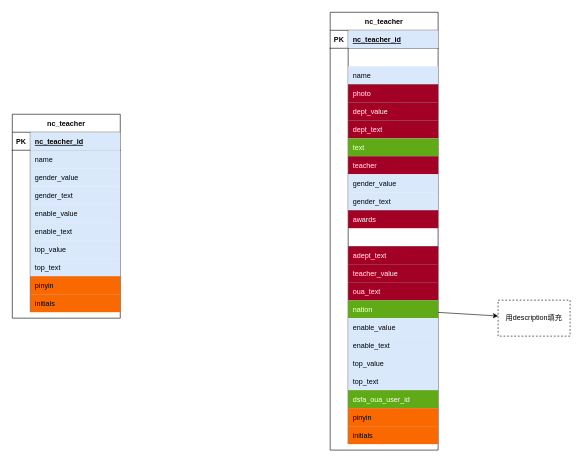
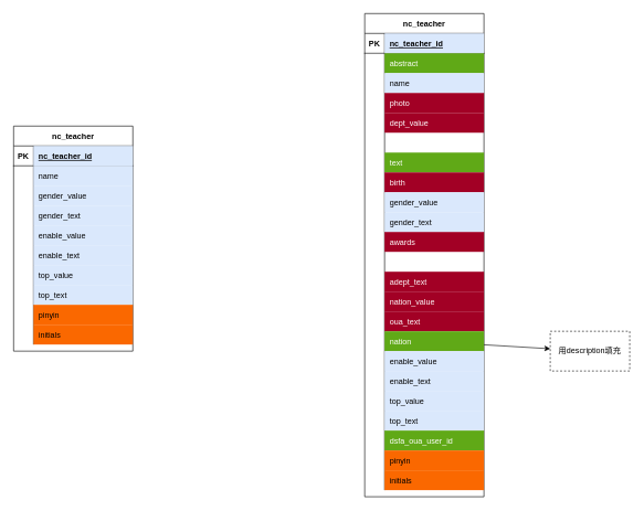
  <mxCell id="0" />
  <mxCell id="1" parent="0" />
  <mxCell id="2" value="nc_teacher" style="shape=table;startSize=30;container=1;collapsible=1;childLayout=tableLayout;fixedRows=1;rowLines=0;fontStyle=1;align=center;resizeLast=1;" parent="1" vertex="1"><mxGeometry x="20" y="190" width="180" height="340" as="geometry" /></mxCell>
  <mxCell id="3" value="" style="shape=partialRectangle;collapsible=0;dropTarget=0;pointerEvents=0;fillColor=none;top=0;left=0;bottom=1;right=0;points=[[0,0.5],[1,0.5]];portConstraint=eastwest;" parent="2" vertex="1"><mxGeometry y="30" width="180" height="30" as="geometry" /></mxCell>
  <mxCell id="4" value="PK" style="shape=partialRectangle;connectable=0;fillColor=none;top=0;left=0;bottom=0;right=0;fontStyle=1;overflow=hidden;" parent="3" vertex="1"><mxGeometry width="30" height="30" as="geometry" /></mxCell>
  <mxCell id="5" value="nc_teacher_id" style="shape=partialRectangle;connectable=0;fillColor=#dae8fc;top=0;left=0;bottom=0;right=0;align=left;spacingLeft=6;fontStyle=5;overflow=hidden;strokeColor=#6c8ebf;" parent="3" vertex="1"><mxGeometry x="30" width="150" height="30" as="geometry" /></mxCell>
  <mxCell id="6" value="" style="shape=partialRectangle;collapsible=0;dropTarget=0;pointerEvents=0;fillColor=none;top=0;left=0;bottom=0;right=0;points=[[0,0.5],[1,0.5]];portConstraint=eastwest;" parent="2" vertex="1"><mxGeometry y="60" width="180" height="30" as="geometry" /></mxCell>
  <mxCell id="7" value="" style="shape=partialRectangle;connectable=0;fillColor=none;top=0;left=0;bottom=0;right=0;editable=1;overflow=hidden;" parent="6" vertex="1"><mxGeometry width="30" height="30" as="geometry" /></mxCell>
  <mxCell id="8" value="name" style="shape=partialRectangle;connectable=0;fillColor=#dae8fc;top=0;left=0;bottom=0;right=0;align=left;spacingLeft=6;overflow=hidden;strokeColor=#6c8ebf;" parent="6" vertex="1"><mxGeometry x="30" width="150" height="30" as="geometry" /></mxCell>
  <mxCell id="9" value="" style="shape=partialRectangle;collapsible=0;dropTarget=0;pointerEvents=0;fillColor=none;top=0;left=0;bottom=0;right=0;points=[[0,0.5],[1,0.5]];portConstraint=eastwest;" parent="2" vertex="1"><mxGeometry y="90" width="180" height="30" as="geometry" /></mxCell>
  <mxCell id="10" value="" style="shape=partialRectangle;connectable=0;fillColor=none;top=0;left=0;bottom=0;right=0;editable=1;overflow=hidden;" parent="9" vertex="1"><mxGeometry width="30" height="30" as="geometry" /></mxCell>
  <mxCell id="11" value="gender_value" style="shape=partialRectangle;connectable=0;fillColor=#dae8fc;top=0;left=0;bottom=0;right=0;align=left;spacingLeft=6;overflow=hidden;strokeColor=#6c8ebf;" parent="9" vertex="1"><mxGeometry x="30" width="150" height="30" as="geometry" /></mxCell>
  <mxCell id="12" value="" style="shape=partialRectangle;collapsible=0;dropTarget=0;pointerEvents=0;fillColor=none;top=0;left=0;bottom=0;right=0;points=[[0,0.5],[1,0.5]];portConstraint=eastwest;" parent="2" vertex="1"><mxGeometry y="120" width="180" height="30" as="geometry" /></mxCell>
  <mxCell id="13" value="" style="shape=partialRectangle;connectable=0;fillColor=none;top=0;left=0;bottom=0;right=0;editable=1;overflow=hidden;" parent="12" vertex="1"><mxGeometry width="30" height="30" as="geometry" /></mxCell>
  <mxCell id="14" value="gender_text" style="shape=partialRectangle;connectable=0;fillColor=#dae8fc;top=0;left=0;bottom=0;right=0;align=left;spacingLeft=6;overflow=hidden;strokeColor=#6c8ebf;" parent="12" vertex="1"><mxGeometry x="30" width="150" height="30" as="geometry" /></mxCell>
  <mxCell id="15" value="" style="shape=partialRectangle;collapsible=0;dropTarget=0;pointerEvents=0;fillColor=none;top=0;left=0;bottom=0;right=0;points=[[0,0.5],[1,0.5]];portConstraint=eastwest;" parent="2" vertex="1"><mxGeometry y="150" width="180" height="30" as="geometry" /></mxCell>
  <mxCell id="16" value="" style="shape=partialRectangle;connectable=0;fillColor=none;top=0;left=0;bottom=0;right=0;editable=1;overflow=hidden;" parent="15" vertex="1"><mxGeometry width="30" height="30" as="geometry" /></mxCell>
  <mxCell id="17" value="enable_value" style="shape=partialRectangle;connectable=0;fillColor=#dae8fc;top=0;left=0;bottom=0;right=0;align=left;spacingLeft=6;overflow=hidden;strokeColor=#6c8ebf;" parent="15" vertex="1"><mxGeometry x="30" width="150" height="30" as="geometry" /></mxCell>
  <mxCell id="18" value="" style="shape=partialRectangle;collapsible=0;dropTarget=0;pointerEvents=0;fillColor=none;top=0;left=0;bottom=0;right=0;points=[[0,0.5],[1,0.5]];portConstraint=eastwest;" parent="2" vertex="1"><mxGeometry y="180" width="180" height="30" as="geometry" /></mxCell>
  <mxCell id="19" value="" style="shape=partialRectangle;connectable=0;fillColor=none;top=0;left=0;bottom=0;right=0;editable=1;overflow=hidden;" parent="18" vertex="1"><mxGeometry width="30" height="30" as="geometry" /></mxCell>
  <mxCell id="20" value="enable_text" style="shape=partialRectangle;connectable=0;fillColor=#dae8fc;top=0;left=0;bottom=0;right=0;align=left;spacingLeft=6;overflow=hidden;strokeColor=#6c8ebf;" parent="18" vertex="1"><mxGeometry x="30" width="150" height="30" as="geometry" /></mxCell>
  <mxCell id="21" value="" style="shape=partialRectangle;collapsible=0;dropTarget=0;pointerEvents=0;fillColor=none;top=0;left=0;bottom=0;right=0;points=[[0,0.5],[1,0.5]];portConstraint=eastwest;" parent="2" vertex="1"><mxGeometry y="210" width="180" height="30" as="geometry" /></mxCell>
  <mxCell id="22" value="" style="shape=partialRectangle;connectable=0;fillColor=none;top=0;left=0;bottom=0;right=0;editable=1;overflow=hidden;" parent="21" vertex="1"><mxGeometry width="30" height="30" as="geometry" /></mxCell>
  <mxCell id="23" value="top_value" style="shape=partialRectangle;connectable=0;fillColor=#dae8fc;top=0;left=0;bottom=0;right=0;align=left;spacingLeft=6;overflow=hidden;strokeColor=#6c8ebf;" parent="21" vertex="1"><mxGeometry x="30" width="150" height="30" as="geometry" /></mxCell>
  <mxCell id="24" value="" style="shape=partialRectangle;collapsible=0;dropTarget=0;pointerEvents=0;fillColor=none;top=0;left=0;bottom=0;right=0;points=[[0,0.5],[1,0.5]];portConstraint=eastwest;" parent="2" vertex="1"><mxGeometry y="240" width="180" height="30" as="geometry" /></mxCell>
  <mxCell id="25" value="" style="shape=partialRectangle;connectable=0;fillColor=none;top=0;left=0;bottom=0;right=0;editable=1;overflow=hidden;" parent="24" vertex="1"><mxGeometry width="30" height="30" as="geometry" /></mxCell>
  <mxCell id="26" value="top_text" style="shape=partialRectangle;connectable=0;fillColor=#dae8fc;top=0;left=0;bottom=0;right=0;align=left;spacingLeft=6;overflow=hidden;strokeColor=#6c8ebf;" parent="24" vertex="1"><mxGeometry x="30" width="150" height="30" as="geometry" /></mxCell>
  <mxCell id="27" value="" style="shape=partialRectangle;collapsible=0;dropTarget=0;pointerEvents=0;fillColor=none;top=0;left=0;bottom=0;right=0;points=[[0,0.5],[1,0.5]];portConstraint=eastwest;" parent="2" vertex="1"><mxGeometry y="270" width="180" height="30" as="geometry" /></mxCell>
  <mxCell id="28" value="" style="shape=partialRectangle;connectable=0;fillColor=none;top=0;left=0;bottom=0;right=0;editable=1;overflow=hidden;" parent="27" vertex="1"><mxGeometry width="30" height="30" as="geometry" /></mxCell>
  <mxCell id="29" value="pinyin" style="shape=partialRectangle;connectable=0;fillColor=#fa6800;top=0;left=0;bottom=0;right=0;align=left;spacingLeft=6;overflow=hidden;strokeColor=#C73500;fontColor=#000000;" parent="27" vertex="1"><mxGeometry x="30" width="150" height="30" as="geometry" /></mxCell>
  <mxCell id="30" value="" style="shape=partialRectangle;collapsible=0;dropTarget=0;pointerEvents=0;fillColor=none;top=0;left=0;bottom=0;right=0;points=[[0,0.5],[1,0.5]];portConstraint=eastwest;" parent="2" vertex="1"><mxGeometry y="300" width="180" height="30" as="geometry" /></mxCell>
  <mxCell id="31" value="" style="shape=partialRectangle;connectable=0;fillColor=none;top=0;left=0;bottom=0;right=0;editable=1;overflow=hidden;" parent="30" vertex="1"><mxGeometry width="30" height="30" as="geometry" /></mxCell>
  <mxCell id="32" value="initials" style="shape=partialRectangle;connectable=0;fillColor=#fa6800;top=0;left=0;bottom=0;right=0;align=left;spacingLeft=6;overflow=hidden;strokeColor=#C73500;fontColor=#000000;" parent="30" vertex="1"><mxGeometry x="30" width="150" height="30" as="geometry" /></mxCell>
  <mxCell id="33" value="nc_teacher" style="shape=table;startSize=30;container=1;collapsible=1;childLayout=tableLayout;fixedRows=1;rowLines=0;fontStyle=1;align=center;resizeLast=1;" parent="1" vertex="1"><mxGeometry x="550" y="20" width="180" height="730" as="geometry" /></mxCell>
  <mxCell id="34" value="" style="shape=partialRectangle;collapsible=0;dropTarget=0;pointerEvents=0;fillColor=none;top=0;left=0;bottom=1;right=0;points=[[0,0.5],[1,0.5]];portConstraint=eastwest;" parent="33" vertex="1"><mxGeometry y="30" width="180" height="30" as="geometry" /></mxCell>
  <mxCell id="35" value="PK" style="shape=partialRectangle;connectable=0;fillColor=none;top=0;left=0;bottom=0;right=0;fontStyle=1;overflow=hidden;" parent="34" vertex="1"><mxGeometry width="30" height="30" as="geometry" /></mxCell>
  <mxCell id="36" value="nc_teacher_id" style="shape=partialRectangle;connectable=0;fillColor=#dae8fc;top=0;left=0;bottom=0;right=0;align=left;spacingLeft=6;fontStyle=5;overflow=hidden;strokeColor=#6c8ebf;" parent="34" vertex="1"><mxGeometry x="30" width="150" height="30" as="geometry" /></mxCell>
  <mxCell id="37" value="" style="shape=partialRectangle;collapsible=0;dropTarget=0;pointerEvents=0;fillColor=none;top=0;left=0;bottom=0;right=0;points=[[0,0.5],[1,0.5]];portConstraint=eastwest;" parent="33" vertex="1"><mxGeometry y="60" width="180" height="30" as="geometry" /></mxCell>
  <mxCell id="38" value="" style="shape=partialRectangle;connectable=0;fillColor=none;top=0;left=0;bottom=0;right=0;editable=1;overflow=hidden;" parent="37" vertex="1"><mxGeometry width="30" height="30" as="geometry" /></mxCell>
+ <mxCell id="39" value="abstract" style="shape=partialRectangle;connectable=0;top=0;left=0;bottom=0;right=0;align=left;spacingLeft=6;overflow=hidden;fillColor=#60a917;strokeColor=#2D7600;fontColor=#ffffff;" parent="37" vertex="1"><mxGeometry x="30" width="150" height="30" as="geometry" /></mxCell>
  <mxCell id="40" value="" style="shape=partialRectangle;collapsible=0;dropTarget=0;pointerEvents=0;fillColor=none;top=0;left=0;bottom=0;right=0;points=[[0,0.5],[1,0.5]];portConstraint=eastwest;" parent="33" vertex="1"><mxGeometry y="90" width="180" height="30" as="geometry" /></mxCell>
  <mxCell id="41" value="" style="shape=partialRectangle;connectable=0;fillColor=none;top=0;left=0;bottom=0;right=0;editable=1;overflow=hidden;" parent="40" vertex="1"><mxGeometry width="30" height="30" as="geometry" /></mxCell>
  <mxCell id="42" value="name" style="shape=partialRectangle;connectable=0;fillColor=#dae8fc;top=0;left=0;bottom=0;right=0;align=left;spacingLeft=6;overflow=hidden;strokeColor=#6c8ebf;" parent="40" vertex="1"><mxGeometry x="30" width="150" height="30" as="geometry" /></mxCell>
  <mxCell id="43" value="" style="shape=partialRectangle;collapsible=0;dropTarget=0;pointerEvents=0;fillColor=none;top=0;left=0;bottom=0;right=0;points=[[0,0.5],[1,0.5]];portConstraint=eastwest;" parent="33" vertex="1"><mxGeometry y="120" width="180" height="30" as="geometry" /></mxCell>
  <mxCell id="44" value="" style="shape=partialRectangle;connectable=0;fillColor=none;top=0;left=0;bottom=0;right=0;editable=1;overflow=hidden;" parent="43" vertex="1"><mxGeometry width="30" height="30" as="geometry" /></mxCell>
  <mxCell id="45" value="photo" style="shape=partialRectangle;connectable=0;top=0;left=0;bottom=0;right=0;align=left;spacingLeft=6;overflow=hidden;fillColor=#a20025;strokeColor=#6F0000;fontColor=#ffffff;" parent="43" vertex="1"><mxGeometry x="30" width="150" height="30" as="geometry" /></mxCell>
  <mxCell id="46" value="" style="shape=partialRectangle;collapsible=0;dropTarget=0;pointerEvents=0;fillColor=none;top=0;left=0;bottom=0;right=0;points=[[0,0.5],[1,0.5]];portConstraint=eastwest;" parent="33" vertex="1"><mxGeometry y="150" width="180" height="30" as="geometry" /></mxCell>
  <mxCell id="47" value="" style="shape=partialRectangle;connectable=0;fillColor=none;top=0;left=0;bottom=0;right=0;editable=1;overflow=hidden;" parent="46" vertex="1"><mxGeometry width="30" height="30" as="geometry" /></mxCell>
  <mxCell id="48" value="dept_value" style="shape=partialRectangle;connectable=0;top=0;left=0;bottom=0;right=0;align=left;spacingLeft=6;overflow=hidden;fillColor=#a20025;strokeColor=#6F0000;fontColor=#ffffff;" parent="46" vertex="1"><mxGeometry x="30" width="150" height="30" as="geometry" /></mxCell>
  <mxCell id="49" value="" style="shape=partialRectangle;collapsible=0;dropTarget=0;pointerEvents=0;fillColor=none;top=0;left=0;bottom=0;right=0;points=[[0,0.5],[1,0.5]];portConstraint=eastwest;" parent="33" vertex="1"><mxGeometry y="180" width="180" height="30" as="geometry" /></mxCell>
  <mxCell id="50" value="" style="shape=partialRectangle;connectable=0;fillColor=none;top=0;left=0;bottom=0;right=0;editable=1;overflow=hidden;" parent="49" vertex="1"><mxGeometry width="30" height="30" as="geometry" /></mxCell>
- <mxCell id="51" value="dept_text" style="shape=partialRectangle;connectable=0;top=0;left=0;bottom=0;right=0;align=left;spacingLeft=6;overflow=hidden;fillColor=#a20025;strokeColor=#6F0000;fontColor=#ffffff;" parent="49" vertex="1"><mxGeometry x="30" width="150" height="30" as="geometry" /></mxCell>
  <mxCell id="52" value="" style="shape=partialRectangle;collapsible=0;dropTarget=0;pointerEvents=0;fillColor=none;top=0;left=0;bottom=0;right=0;points=[[0,0.5],[1,0.5]];portConstraint=eastwest;" parent="33" vertex="1"><mxGeometry y="210" width="180" height="30" as="geometry" /></mxCell>
  <mxCell id="53" value="" style="shape=partialRectangle;connectable=0;fillColor=none;top=0;left=0;bottom=0;right=0;editable=1;overflow=hidden;" parent="52" vertex="1"><mxGeometry width="30" height="30" as="geometry" /></mxCell>
  <mxCell id="54" value="text" style="shape=partialRectangle;connectable=0;top=0;left=0;bottom=0;right=0;align=left;spacingLeft=6;overflow=hidden;fillColor=#60a917;strokeColor=#2D7600;fontColor=#ffffff;" parent="52" vertex="1"><mxGeometry x="30" width="150" height="30" as="geometry" /></mxCell>
  <mxCell id="55" value="" style="shape=partialRectangle;collapsible=0;dropTarget=0;pointerEvents=0;fillColor=none;top=0;left=0;bottom=0;right=0;points=[[0,0.5],[1,0.5]];portConstraint=eastwest;" parent="33" vertex="1"><mxGeometry y="240" width="180" height="30" as="geometry" /></mxCell>
  <mxCell id="56" value="" style="shape=partialRectangle;connectable=0;fillColor=none;top=0;left=0;bottom=0;right=0;editable=1;overflow=hidden;" parent="55" vertex="1"><mxGeometry width="30" height="30" as="geometry" /></mxCell>
- <mxCell id="57" value="teacher" style="shape=partialRectangle;connectable=0;top=0;left=0;bottom=0;right=0;align=left;spacingLeft=6;overflow=hidden;fillColor=#a20025;strokeColor=#6F0000;fontColor=#ffffff;" parent="55" vertex="1"><mxGeometry x="30" width="150" height="30" as="geometry" /></mxCell>
+ <mxCell id="57" value="birth" style="shape=partialRectangle;connectable=0;top=0;left=0;bottom=0;right=0;align=left;spacingLeft=6;overflow=hidden;fillColor=#a20025;strokeColor=#6F0000;fontColor=#ffffff;" parent="55" vertex="1"><mxGeometry x="30" width="150" height="30" as="geometry" /></mxCell>
  <mxCell id="58" value="" style="shape=partialRectangle;collapsible=0;dropTarget=0;pointerEvents=0;fillColor=none;top=0;left=0;bottom=0;right=0;points=[[0,0.5],[1,0.5]];portConstraint=eastwest;" parent="33" vertex="1"><mxGeometry y="270" width="180" height="30" as="geometry" /></mxCell>
  <mxCell id="59" value="" style="shape=partialRectangle;connectable=0;fillColor=none;top=0;left=0;bottom=0;right=0;editable=1;overflow=hidden;" parent="58" vertex="1"><mxGeometry width="30" height="30" as="geometry" /></mxCell>
  <mxCell id="60" value="gender_value" style="shape=partialRectangle;connectable=0;fillColor=#dae8fc;top=0;left=0;bottom=0;right=0;align=left;spacingLeft=6;overflow=hidden;strokeColor=#6c8ebf;" parent="58" vertex="1"><mxGeometry x="30" width="150" height="30" as="geometry" /></mxCell>
  <mxCell id="61" value="" style="shape=partialRectangle;collapsible=0;dropTarget=0;pointerEvents=0;fillColor=none;top=0;left=0;bottom=0;right=0;points=[[0,0.5],[1,0.5]];portConstraint=eastwest;" parent="33" vertex="1"><mxGeometry y="300" width="180" height="30" as="geometry" /></mxCell>
  <mxCell id="62" value="" style="shape=partialRectangle;connectable=0;fillColor=none;top=0;left=0;bottom=0;right=0;editable=1;overflow=hidden;" parent="61" vertex="1"><mxGeometry width="30" height="30" as="geometry" /></mxCell>
  <mxCell id="63" value="gender_text" style="shape=partialRectangle;connectable=0;fillColor=#dae8fc;top=0;left=0;bottom=0;right=0;align=left;spacingLeft=6;overflow=hidden;strokeColor=#6c8ebf;" parent="61" vertex="1"><mxGeometry x="30" width="150" height="30" as="geometry" /></mxCell>
  <mxCell id="64" value="" style="shape=partialRectangle;collapsible=0;dropTarget=0;pointerEvents=0;fillColor=none;top=0;left=0;bottom=0;right=0;points=[[0,0.5],[1,0.5]];portConstraint=eastwest;" parent="33" vertex="1"><mxGeometry y="330" width="180" height="30" as="geometry" /></mxCell>
  <mxCell id="65" value="" style="shape=partialRectangle;connectable=0;fillColor=none;top=0;left=0;bottom=0;right=0;editable=1;overflow=hidden;" parent="64" vertex="1"><mxGeometry width="30" height="30" as="geometry" /></mxCell>
  <mxCell id="66" value="awards" style="shape=partialRectangle;connectable=0;top=0;left=0;bottom=0;right=0;align=left;spacingLeft=6;overflow=hidden;fillColor=#a20025;strokeColor=#6F0000;fontColor=#ffffff;" parent="64" vertex="1"><mxGeometry x="30" width="150" height="30" as="geometry" /></mxCell>
  <mxCell id="67" value="" style="shape=partialRectangle;collapsible=0;dropTarget=0;pointerEvents=0;fillColor=none;top=0;left=0;bottom=0;right=0;points=[[0,0.5],[1,0.5]];portConstraint=eastwest;" parent="33" vertex="1"><mxGeometry y="360" width="180" height="30" as="geometry" /></mxCell>
  <mxCell id="68" value="" style="shape=partialRectangle;connectable=0;fillColor=none;top=0;left=0;bottom=0;right=0;editable=1;overflow=hidden;" parent="67" vertex="1"><mxGeometry width="30" height="30" as="geometry" /></mxCell>
  <mxCell id="69" value="" style="shape=partialRectangle;collapsible=0;dropTarget=0;pointerEvents=0;fillColor=none;top=0;left=0;bottom=0;right=0;points=[[0,0.5],[1,0.5]];portConstraint=eastwest;" parent="33" vertex="1"><mxGeometry y="390" width="180" height="30" as="geometry" /></mxCell>
  <mxCell id="70" value="" style="shape=partialRectangle;connectable=0;fillColor=none;top=0;left=0;bottom=0;right=0;editable=1;overflow=hidden;" parent="69" vertex="1"><mxGeometry width="30" height="30" as="geometry" /></mxCell>
  <mxCell id="71" value="adept_text" style="shape=partialRectangle;connectable=0;top=0;left=0;bottom=0;right=0;align=left;spacingLeft=6;overflow=hidden;fillColor=#a20025;strokeColor=#6F0000;fontColor=#ffffff;" parent="69" vertex="1"><mxGeometry x="30" width="150" height="30" as="geometry" /></mxCell>
  <mxCell id="72" value="" style="shape=partialRectangle;collapsible=0;dropTarget=0;pointerEvents=0;fillColor=none;top=0;left=0;bottom=0;right=0;points=[[0,0.5],[1,0.5]];portConstraint=eastwest;" parent="33" vertex="1"><mxGeometry y="420" width="180" height="30" as="geometry" /></mxCell>
  <mxCell id="73" value="" style="shape=partialRectangle;connectable=0;fillColor=none;top=0;left=0;bottom=0;right=0;editable=1;overflow=hidden;" parent="72" vertex="1"><mxGeometry width="30" height="30" as="geometry" /></mxCell>
- <mxCell id="74" value="teacher_value" style="shape=partialRectangle;connectable=0;top=0;left=0;bottom=0;right=0;align=left;spacingLeft=6;overflow=hidden;fillColor=#a20025;strokeColor=#6F0000;fontColor=#ffffff;" parent="72" vertex="1"><mxGeometry x="30" width="150" height="30" as="geometry" /></mxCell>
+ <mxCell id="74" value="nation_value" style="shape=partialRectangle;connectable=0;top=0;left=0;bottom=0;right=0;align=left;spacingLeft=6;overflow=hidden;fillColor=#a20025;strokeColor=#6F0000;fontColor=#ffffff;" parent="72" vertex="1"><mxGeometry x="30" width="150" height="30" as="geometry" /></mxCell>
  <mxCell id="75" value="" style="shape=partialRectangle;collapsible=0;dropTarget=0;pointerEvents=0;fillColor=none;top=0;left=0;bottom=0;right=0;points=[[0,0.5],[1,0.5]];portConstraint=eastwest;" parent="33" vertex="1"><mxGeometry y="450" width="180" height="30" as="geometry" /></mxCell>
  <mxCell id="76" value="" style="shape=partialRectangle;connectable=0;fillColor=none;top=0;left=0;bottom=0;right=0;editable=1;overflow=hidden;" parent="75" vertex="1"><mxGeometry width="30" height="30" as="geometry" /></mxCell>
  <mxCell id="77" value="oua_text" style="shape=partialRectangle;connectable=0;top=0;left=0;bottom=0;right=0;align=left;spacingLeft=6;overflow=hidden;fillColor=#a20025;strokeColor=#6F0000;fontColor=#ffffff;" parent="75" vertex="1"><mxGeometry x="30" width="150" height="30" as="geometry" /></mxCell>
  <mxCell id="78" value="" style="shape=partialRectangle;collapsible=0;dropTarget=0;pointerEvents=0;fillColor=none;top=0;left=0;bottom=0;right=0;points=[[0,0.5],[1,0.5]];portConstraint=eastwest;" parent="33" vertex="1"><mxGeometry y="480" width="180" height="30" as="geometry" /></mxCell>
  <mxCell id="79" value="" style="shape=partialRectangle;connectable=0;fillColor=none;top=0;left=0;bottom=0;right=0;editable=1;overflow=hidden;" parent="78" vertex="1"><mxGeometry width="30" height="30" as="geometry" /></mxCell>
  <mxCell id="80" value="nation" style="shape=partialRectangle;connectable=0;top=0;left=0;bottom=0;right=0;align=left;spacingLeft=6;overflow=hidden;fillColor=#60a917;strokeColor=#2D7600;fontColor=#ffffff;" parent="78" vertex="1"><mxGeometry x="30" width="150" height="30" as="geometry" /></mxCell>
  <mxCell id="81" value="" style="shape=partialRectangle;collapsible=0;dropTarget=0;pointerEvents=0;fillColor=none;top=0;left=0;bottom=0;right=0;points=[[0,0.5],[1,0.5]];portConstraint=eastwest;" parent="33" vertex="1"><mxGeometry y="510" width="180" height="30" as="geometry" /></mxCell>
  <mxCell id="82" value="" style="shape=partialRectangle;connectable=0;fillColor=none;top=0;left=0;bottom=0;right=0;editable=1;overflow=hidden;" parent="81" vertex="1"><mxGeometry width="30" height="30" as="geometry" /></mxCell>
  <mxCell id="83" value="enable_value" style="shape=partialRectangle;connectable=0;fillColor=#dae8fc;top=0;left=0;bottom=0;right=0;align=left;spacingLeft=6;overflow=hidden;strokeColor=#6c8ebf;" parent="81" vertex="1"><mxGeometry x="30" width="150" height="30" as="geometry" /></mxCell>
  <mxCell id="84" value="" style="shape=partialRectangle;collapsible=0;dropTarget=0;pointerEvents=0;fillColor=none;top=0;left=0;bottom=0;right=0;points=[[0,0.5],[1,0.5]];portConstraint=eastwest;" parent="33" vertex="1"><mxGeometry y="540" width="180" height="30" as="geometry" /></mxCell>
  <mxCell id="85" value="" style="shape=partialRectangle;connectable=0;fillColor=none;top=0;left=0;bottom=0;right=0;editable=1;overflow=hidden;" parent="84" vertex="1"><mxGeometry width="30" height="30" as="geometry" /></mxCell>
  <mxCell id="86" value="enable_text" style="shape=partialRectangle;connectable=0;fillColor=#dae8fc;top=0;left=0;bottom=0;right=0;align=left;spacingLeft=6;overflow=hidden;strokeColor=#6c8ebf;" parent="84" vertex="1"><mxGeometry x="30" width="150" height="30" as="geometry" /></mxCell>
  <mxCell id="87" value="" style="shape=partialRectangle;collapsible=0;dropTarget=0;pointerEvents=0;fillColor=none;top=0;left=0;bottom=0;right=0;points=[[0,0.5],[1,0.5]];portConstraint=eastwest;" parent="33" vertex="1"><mxGeometry y="570" width="180" height="30" as="geometry" /></mxCell>
  <mxCell id="88" value="" style="shape=partialRectangle;connectable=0;fillColor=none;top=0;left=0;bottom=0;right=0;editable=1;overflow=hidden;" parent="87" vertex="1"><mxGeometry width="30" height="30" as="geometry" /></mxCell>
  <mxCell id="89" value="top_value" style="shape=partialRectangle;connectable=0;fillColor=#dae8fc;top=0;left=0;bottom=0;right=0;align=left;spacingLeft=6;overflow=hidden;strokeColor=#6c8ebf;" parent="87" vertex="1"><mxGeometry x="30" width="150" height="30" as="geometry" /></mxCell>
  <mxCell id="90" value="" style="shape=partialRectangle;collapsible=0;dropTarget=0;pointerEvents=0;fillColor=none;top=0;left=0;bottom=0;right=0;points=[[0,0.5],[1,0.5]];portConstraint=eastwest;" parent="33" vertex="1"><mxGeometry y="600" width="180" height="30" as="geometry" /></mxCell>
  <mxCell id="91" value="" style="shape=partialRectangle;connectable=0;fillColor=none;top=0;left=0;bottom=0;right=0;editable=1;overflow=hidden;" parent="90" vertex="1"><mxGeometry width="30" height="30" as="geometry" /></mxCell>
  <mxCell id="92" value="top_text" style="shape=partialRectangle;connectable=0;fillColor=#dae8fc;top=0;left=0;bottom=0;right=0;align=left;spacingLeft=6;overflow=hidden;strokeColor=#6c8ebf;" parent="90" vertex="1"><mxGeometry x="30" width="150" height="30" as="geometry" /></mxCell>
  <mxCell id="93" value="" style="shape=partialRectangle;collapsible=0;dropTarget=0;pointerEvents=0;fillColor=none;top=0;left=0;bottom=0;right=0;points=[[0,0.5],[1,0.5]];portConstraint=eastwest;" parent="33" vertex="1"><mxGeometry y="630" width="180" height="30" as="geometry" /></mxCell>
  <mxCell id="94" value="" style="shape=partialRectangle;connectable=0;fillColor=none;top=0;left=0;bottom=0;right=0;editable=1;overflow=hidden;" parent="93" vertex="1"><mxGeometry width="30" height="30" as="geometry" /></mxCell>
  <mxCell id="95" value="dsfa_oua_user_id" style="shape=partialRectangle;connectable=0;top=0;left=0;bottom=0;right=0;align=left;spacingLeft=6;overflow=hidden;fillColor=#60a917;strokeColor=#2D7600;fontColor=#ffffff;" parent="93" vertex="1"><mxGeometry x="30" width="150" height="30" as="geometry" /></mxCell>
  <mxCell id="96" value="" style="shape=partialRectangle;collapsible=0;dropTarget=0;pointerEvents=0;fillColor=none;top=0;left=0;bottom=0;right=0;points=[[0,0.5],[1,0.5]];portConstraint=eastwest;" parent="33" vertex="1"><mxGeometry y="660" width="180" height="30" as="geometry" /></mxCell>
  <mxCell id="97" value="" style="shape=partialRectangle;connectable=0;fillColor=none;top=0;left=0;bottom=0;right=0;editable=1;overflow=hidden;" parent="96" vertex="1"><mxGeometry width="30" height="30" as="geometry" /></mxCell>
  <mxCell id="98" value="pinyin" style="shape=partialRectangle;connectable=0;fillColor=#fa6800;top=0;left=0;bottom=0;right=0;align=left;spacingLeft=6;overflow=hidden;strokeColor=#C73500;fontColor=#000000;" parent="96" vertex="1"><mxGeometry x="30" width="150" height="30" as="geometry" /></mxCell>
  <mxCell id="99" value="" style="shape=partialRectangle;collapsible=0;dropTarget=0;pointerEvents=0;fillColor=none;top=0;left=0;bottom=0;right=0;points=[[0,0.5],[1,0.5]];portConstraint=eastwest;" parent="33" vertex="1"><mxGeometry y="690" width="180" height="30" as="geometry" /></mxCell>
  <mxCell id="100" value="" style="shape=partialRectangle;connectable=0;fillColor=none;top=0;left=0;bottom=0;right=0;editable=1;overflow=hidden;" parent="99" vertex="1"><mxGeometry width="30" height="30" as="geometry" /></mxCell>
  <mxCell id="101" value="initials" style="shape=partialRectangle;connectable=0;fillColor=#fa6800;top=0;left=0;bottom=0;right=0;align=left;spacingLeft=6;overflow=hidden;strokeColor=#C73500;fontColor=#000000;" parent="99" vertex="1"><mxGeometry x="30" width="150" height="30" as="geometry" /></mxCell>
  <mxCell id="102" style="rounded=0;orthogonalLoop=1;jettySize=auto;html=1;" edge="1" parent="1" source="78" target="103"><mxGeometry relative="1" as="geometry"><mxPoint x="830" y="515" as="targetPoint" /></mxGeometry></mxCell>
  <mxCell id="103" value="用description填充" style="rounded=0;whiteSpace=wrap;html=1;dashed=1;" vertex="1" parent="1"><mxGeometry x="830" y="500" width="120" height="60" as="geometry" /></mxCell>
